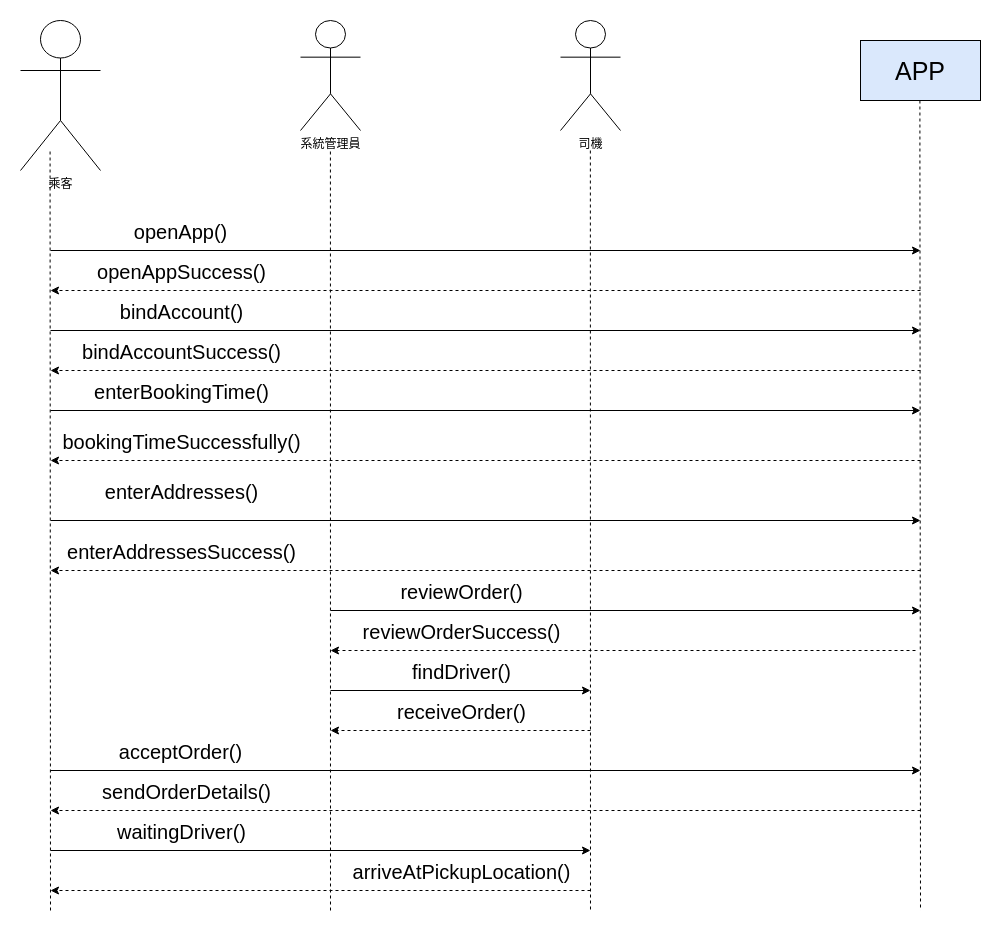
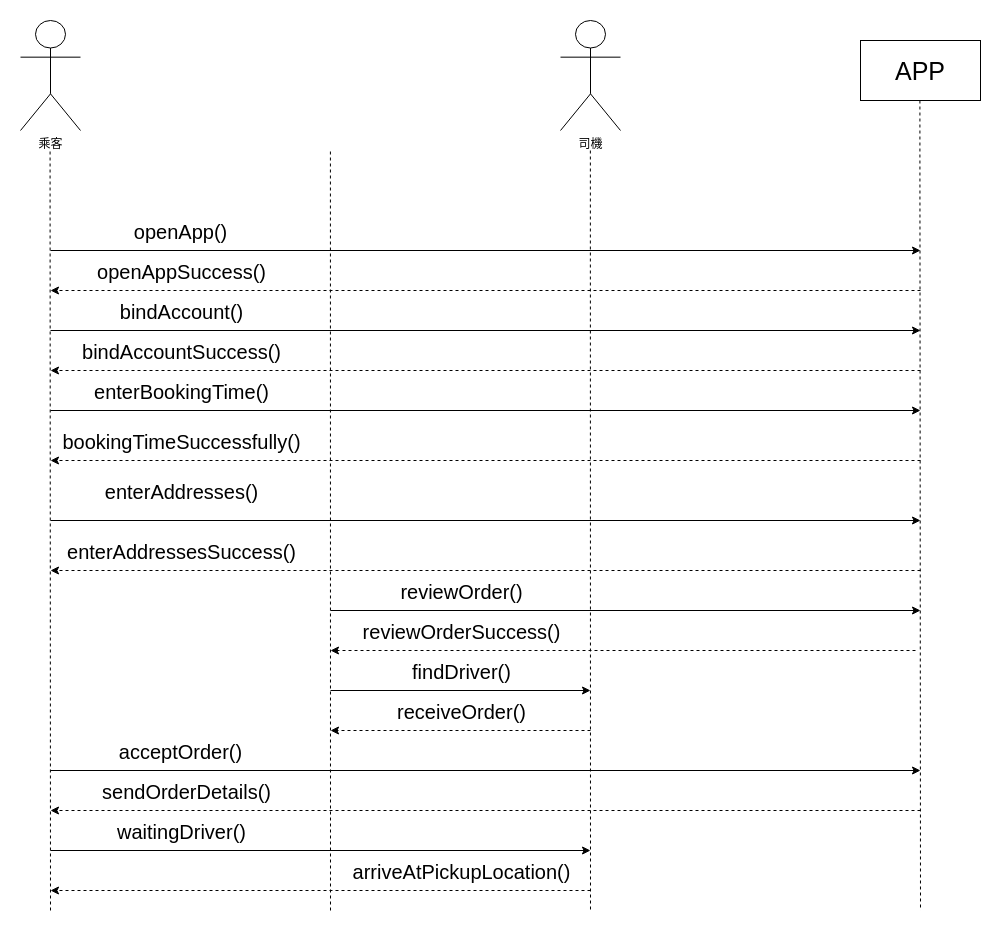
  <mxCell id="0" />
  <mxCell id="1" parent="0" />
- <mxCell id="2" value="乘客" style="shape=umlActor;verticalLabelPosition=bottom;verticalAlign=top;html=1;outlineConnect=0;" parent="1" vertex="1"><mxGeometry x="20" y="20" width="80" height="150" as="geometry" /></mxCell>
- <mxCell id="3" value="&lt;font style=&quot;font-size: 25px;&quot;&gt;APP&lt;/font&gt;" style="rounded=0;whiteSpace=wrap;html=1;fillColor=#dae8fc;" parent="1" vertex="1"><mxGeometry x="860" y="40" width="120" height="60" as="geometry" /></mxCell>
+ <mxCell id="2" value="乘客" style="shape=umlActor;verticalLabelPosition=bottom;verticalAlign=top;html=1;outlineConnect=0;" parent="1" vertex="1"><mxGeometry x="20" y="20" width="60" height="110" as="geometry" /></mxCell>
+ <mxCell id="3" value="&lt;font style=&quot;font-size: 25px;&quot;&gt;APP&lt;/font&gt;" style="rounded=0;whiteSpace=wrap;html=1;" parent="1" vertex="1"><mxGeometry x="860" y="40" width="120" height="60" as="geometry" /></mxCell>
  <mxCell id="4" value="" style="endArrow=classic;html=1;fontSize=25;" parent="1" edge="1"><mxGeometry width="50" height="50" relative="1" as="geometry"><mxPoint x="50" y="250" as="sourcePoint" /><mxPoint x="920" y="250" as="targetPoint" /></mxGeometry></mxCell>
  <mxCell id="5" value="openApp()" style="edgeLabel;html=1;align=center;verticalAlign=middle;resizable=0;points=[];fontSize=20;" parent="4" vertex="1" connectable="0"><mxGeometry x="-0.73" relative="1" as="geometry"><mxPoint x="12" y="-20" as="offset" /></mxGeometry></mxCell>
  <mxCell id="6" value="" style="endArrow=classic;html=1;fontSize=25;dashed=1;" parent="1" edge="1"><mxGeometry width="50" height="50" relative="1" as="geometry"><mxPoint x="920" y="290" as="sourcePoint" /><mxPoint x="50" y="290" as="targetPoint" /></mxGeometry></mxCell>
  <mxCell id="7" value="openAppSuccess()" style="edgeLabel;html=1;align=center;verticalAlign=middle;resizable=0;points=[];fontSize=20;" parent="1" vertex="1" connectable="0"><mxGeometry x="180" y="270" as="geometry" /></mxCell>
  <mxCell id="8" value="" style="endArrow=classic;html=1;fontSize=25;" parent="1" edge="1"><mxGeometry width="50" height="50" relative="1" as="geometry"><mxPoint x="50" y="330" as="sourcePoint" /><mxPoint x="920" y="330" as="targetPoint" /></mxGeometry></mxCell>
  <mxCell id="9" value="bindAccount()" style="edgeLabel;html=1;align=center;verticalAlign=middle;resizable=0;points=[];fontSize=20;" parent="8" vertex="1" connectable="0"><mxGeometry x="-0.73" relative="1" as="geometry"><mxPoint x="13" y="-20" as="offset" /></mxGeometry></mxCell>
  <mxCell id="10" value="" style="endArrow=classic;html=1;fontSize=25;dashed=1;" parent="1" edge="1"><mxGeometry width="50" height="50" relative="1" as="geometry"><mxPoint x="920" y="370" as="sourcePoint" /><mxPoint x="50" y="370" as="targetPoint" /></mxGeometry></mxCell>
  <mxCell id="11" value="bindAccountSuccess()" style="edgeLabel;html=1;align=center;verticalAlign=middle;resizable=0;points=[];fontSize=20;" parent="1" vertex="1" connectable="0"><mxGeometry x="180.001" y="350" as="geometry" /></mxCell>
  <mxCell id="12" value="" style="endArrow=classic;html=1;fontSize=25;" parent="1" edge="1"><mxGeometry width="50" height="50" relative="1" as="geometry"><mxPoint x="50" y="520" as="sourcePoint" /><mxPoint x="920" y="520" as="targetPoint" /></mxGeometry></mxCell>
  <mxCell id="13" value="enterAddresses()" style="edgeLabel;html=1;align=center;verticalAlign=middle;resizable=0;points=[];fontSize=20;" parent="12" vertex="1" connectable="0"><mxGeometry x="-0.73" relative="1" as="geometry"><mxPoint x="13" y="-30" as="offset" /></mxGeometry></mxCell>
  <mxCell id="14" value="" style="endArrow=classic;html=1;fontSize=25;dashed=1;" parent="1" edge="1"><mxGeometry width="50" height="50" relative="1" as="geometry"><mxPoint x="920" y="570" as="sourcePoint" /><mxPoint x="50" y="570" as="targetPoint" /></mxGeometry></mxCell>
  <mxCell id="15" value="enterAddressesSuccess()" style="edgeLabel;html=1;align=center;verticalAlign=middle;resizable=0;points=[];fontSize=20;" parent="1" vertex="1" connectable="0"><mxGeometry x="180.001" y="550" as="geometry" /></mxCell>
- <mxCell id="16" value="系統管理員" style="shape=umlActor;verticalLabelPosition=bottom;verticalAlign=top;html=1;outlineConnect=0;" parent="1" vertex="1"><mxGeometry x="300" y="20" width="60" height="110" as="geometry" /></mxCell>
  <mxCell id="17" value="" style="endArrow=classic;html=1;fontSize=25;dashed=1;" parent="1" edge="1"><mxGeometry width="50" height="50" relative="1" as="geometry"><mxPoint x="915" y="650" as="sourcePoint" /><mxPoint x="330" y="650" as="targetPoint" /></mxGeometry></mxCell>
  <mxCell id="18" value="司機" style="shape=umlActor;verticalLabelPosition=bottom;verticalAlign=top;html=1;outlineConnect=0;" parent="1" vertex="1"><mxGeometry x="560" y="20" width="60" height="110" as="geometry" /></mxCell>
  <mxCell id="19" value="" style="endArrow=classic;html=1;fontSize=25;fontStyle=1" parent="1" edge="1"><mxGeometry width="50" height="50" relative="1" as="geometry"><mxPoint x="330" y="610" as="sourcePoint" /><mxPoint x="920" y="610" as="targetPoint" /></mxGeometry></mxCell>
  <mxCell id="20" value="reviewOrderSuccess()" style="edgeLabel;html=1;align=center;verticalAlign=middle;resizable=0;points=[];fontSize=20;" parent="1" vertex="1" connectable="0"><mxGeometry x="460.001" y="630" as="geometry" /></mxCell>
  <mxCell id="21" value="reviewOrder()" style="edgeLabel;html=1;align=center;verticalAlign=middle;resizable=0;points=[];fontSize=20;" parent="1" vertex="1" connectable="0"><mxGeometry x="460.001" y="590" as="geometry" /></mxCell>
  <mxCell id="22" value="" style="endArrow=classic;html=1;fontSize=25;fontStyle=1" parent="1" edge="1"><mxGeometry width="50" height="50" relative="1" as="geometry"><mxPoint x="330" y="690" as="sourcePoint" /><mxPoint x="590" y="690" as="targetPoint" /></mxGeometry></mxCell>
  <mxCell id="23" value="findDriver()" style="edgeLabel;html=1;align=center;verticalAlign=middle;resizable=0;points=[];fontSize=20;" parent="1" vertex="1" connectable="0"><mxGeometry x="460.001" y="670" as="geometry" /></mxCell>
  <mxCell id="24" value="" style="endArrow=classic;html=1;fontSize=25;dashed=1;" parent="1" edge="1"><mxGeometry width="50" height="50" relative="1" as="geometry"><mxPoint x="590" y="730" as="sourcePoint" /><mxPoint x="330" y="730" as="targetPoint" /></mxGeometry></mxCell>
  <mxCell id="25" value="receiveOrder()" style="edgeLabel;html=1;align=center;verticalAlign=middle;resizable=0;points=[];fontSize=20;" parent="1" vertex="1" connectable="0"><mxGeometry x="460.001" y="710" as="geometry" /></mxCell>
  <mxCell id="26" value="" style="endArrow=classic;html=1;fontSize=25;" parent="1" edge="1"><mxGeometry width="50" height="50" relative="1" as="geometry"><mxPoint x="50" y="770" as="sourcePoint" /><mxPoint x="920" y="770" as="targetPoint" /></mxGeometry></mxCell>
  <mxCell id="27" value="acceptOrder()" style="edgeLabel;html=1;align=center;verticalAlign=middle;resizable=0;points=[];fontSize=20;" parent="26" vertex="1" connectable="0"><mxGeometry x="-0.73" relative="1" as="geometry"><mxPoint x="12" y="-20" as="offset" /></mxGeometry></mxCell>
  <mxCell id="28" value="" style="endArrow=classic;html=1;fontSize=25;dashed=1;" parent="1" edge="1"><mxGeometry width="50" height="50" relative="1" as="geometry"><mxPoint x="920" y="810" as="sourcePoint" /><mxPoint x="50" y="810" as="targetPoint" /></mxGeometry></mxCell>
  <mxCell id="29" value="sendOrderDetails()" style="edgeLabel;html=1;align=center;verticalAlign=middle;resizable=0;points=[];fontSize=20;" parent="1" vertex="1" connectable="0"><mxGeometry x="180" y="790" as="geometry"><mxPoint x="5" as="offset" /></mxGeometry></mxCell>
  <mxCell id="30" value="" style="endArrow=classic;html=1;fontSize=25;" parent="1" edge="1"><mxGeometry width="50" height="50" relative="1" as="geometry"><mxPoint x="50" y="850" as="sourcePoint" /><mxPoint x="590" y="850" as="targetPoint" /></mxGeometry></mxCell>
  <mxCell id="31" value="waitingDriver()" style="edgeLabel;html=1;align=center;verticalAlign=middle;resizable=0;points=[];fontSize=20;" parent="30" vertex="1" connectable="0"><mxGeometry x="-0.73" relative="1" as="geometry"><mxPoint x="57" y="-20" as="offset" /></mxGeometry></mxCell>
  <mxCell id="32" value="" style="endArrow=classic;html=1;fontSize=25;dashed=1;" parent="1" edge="1"><mxGeometry width="50" height="50" relative="1" as="geometry"><mxPoint x="590" y="890" as="sourcePoint" /><mxPoint x="50" y="890" as="targetPoint" /></mxGeometry></mxCell>
  <mxCell id="33" value="arriveAtPickupLocation()" style="edgeLabel;html=1;align=center;verticalAlign=middle;resizable=0;points=[];fontSize=20;" parent="1" vertex="1" connectable="0"><mxGeometry x="460.003" y="870" as="geometry" /></mxCell>
  <mxCell id="34" style="edgeStyle=none;html=1;fontSize=25;endArrow=none;endFill=0;dashed=1;" parent="1" edge="1"><mxGeometry relative="1" as="geometry"><mxPoint x="590" y="910" as="targetPoint" /><mxPoint x="589.86" y="150" as="sourcePoint" /><Array as="points"><mxPoint x="589.86" y="200" /></Array></mxGeometry></mxCell>
  <mxCell id="35" style="edgeStyle=none;html=1;fontSize=25;endArrow=none;endFill=0;dashed=1;" parent="1" edge="1"><mxGeometry relative="1" as="geometry"><mxPoint x="330" y="910" as="targetPoint" /><mxPoint x="329.92" y="151" as="sourcePoint" /><Array as="points"><mxPoint x="329.92" y="201" /></Array></mxGeometry></mxCell>
  <mxCell id="36" style="edgeStyle=none;html=1;fontSize=25;endArrow=none;endFill=0;dashed=1;" parent="1" edge="1"><mxGeometry relative="1" as="geometry"><mxPoint x="50" y="910" as="targetPoint" /><mxPoint x="49.58" y="151" as="sourcePoint" /><Array as="points"><mxPoint x="49.58" y="201" /></Array></mxGeometry></mxCell>
  <mxCell id="37" style="edgeStyle=none;html=1;fontSize=25;endArrow=none;endFill=0;dashed=1;" parent="1" edge="1"><mxGeometry relative="1" as="geometry"><mxPoint x="920" y="910" as="targetPoint" /><mxPoint x="919.41" y="100" as="sourcePoint" /><Array as="points"><mxPoint x="919.41" y="150" /></Array></mxGeometry></mxCell>
  <mxCell id="38" value="" style="endArrow=classic;html=1;fontSize=25;" parent="1" edge="1"><mxGeometry width="50" height="50" relative="1" as="geometry"><mxPoint x="50" y="410" as="sourcePoint" /><mxPoint x="920" y="410" as="targetPoint" /></mxGeometry></mxCell>
  <mxCell id="39" value="enterBookingTime()" style="edgeLabel;html=1;align=center;verticalAlign=middle;resizable=0;points=[];fontSize=20;" parent="38" vertex="1" connectable="0"><mxGeometry x="-0.73" relative="1" as="geometry"><mxPoint x="13" y="-20" as="offset" /></mxGeometry></mxCell>
  <mxCell id="40" value="" style="endArrow=classic;html=1;fontSize=25;dashed=1;" parent="1" edge="1"><mxGeometry width="50" height="50" relative="1" as="geometry"><mxPoint x="920" y="460" as="sourcePoint" /><mxPoint x="50" y="460" as="targetPoint" /></mxGeometry></mxCell>
  <mxCell id="41" value="bookingTimeSuccessfully()" style="edgeLabel;html=1;align=center;verticalAlign=middle;resizable=0;points=[];fontSize=20;" parent="1" vertex="1" connectable="0"><mxGeometry x="180.001" y="440" as="geometry" /></mxCell>
